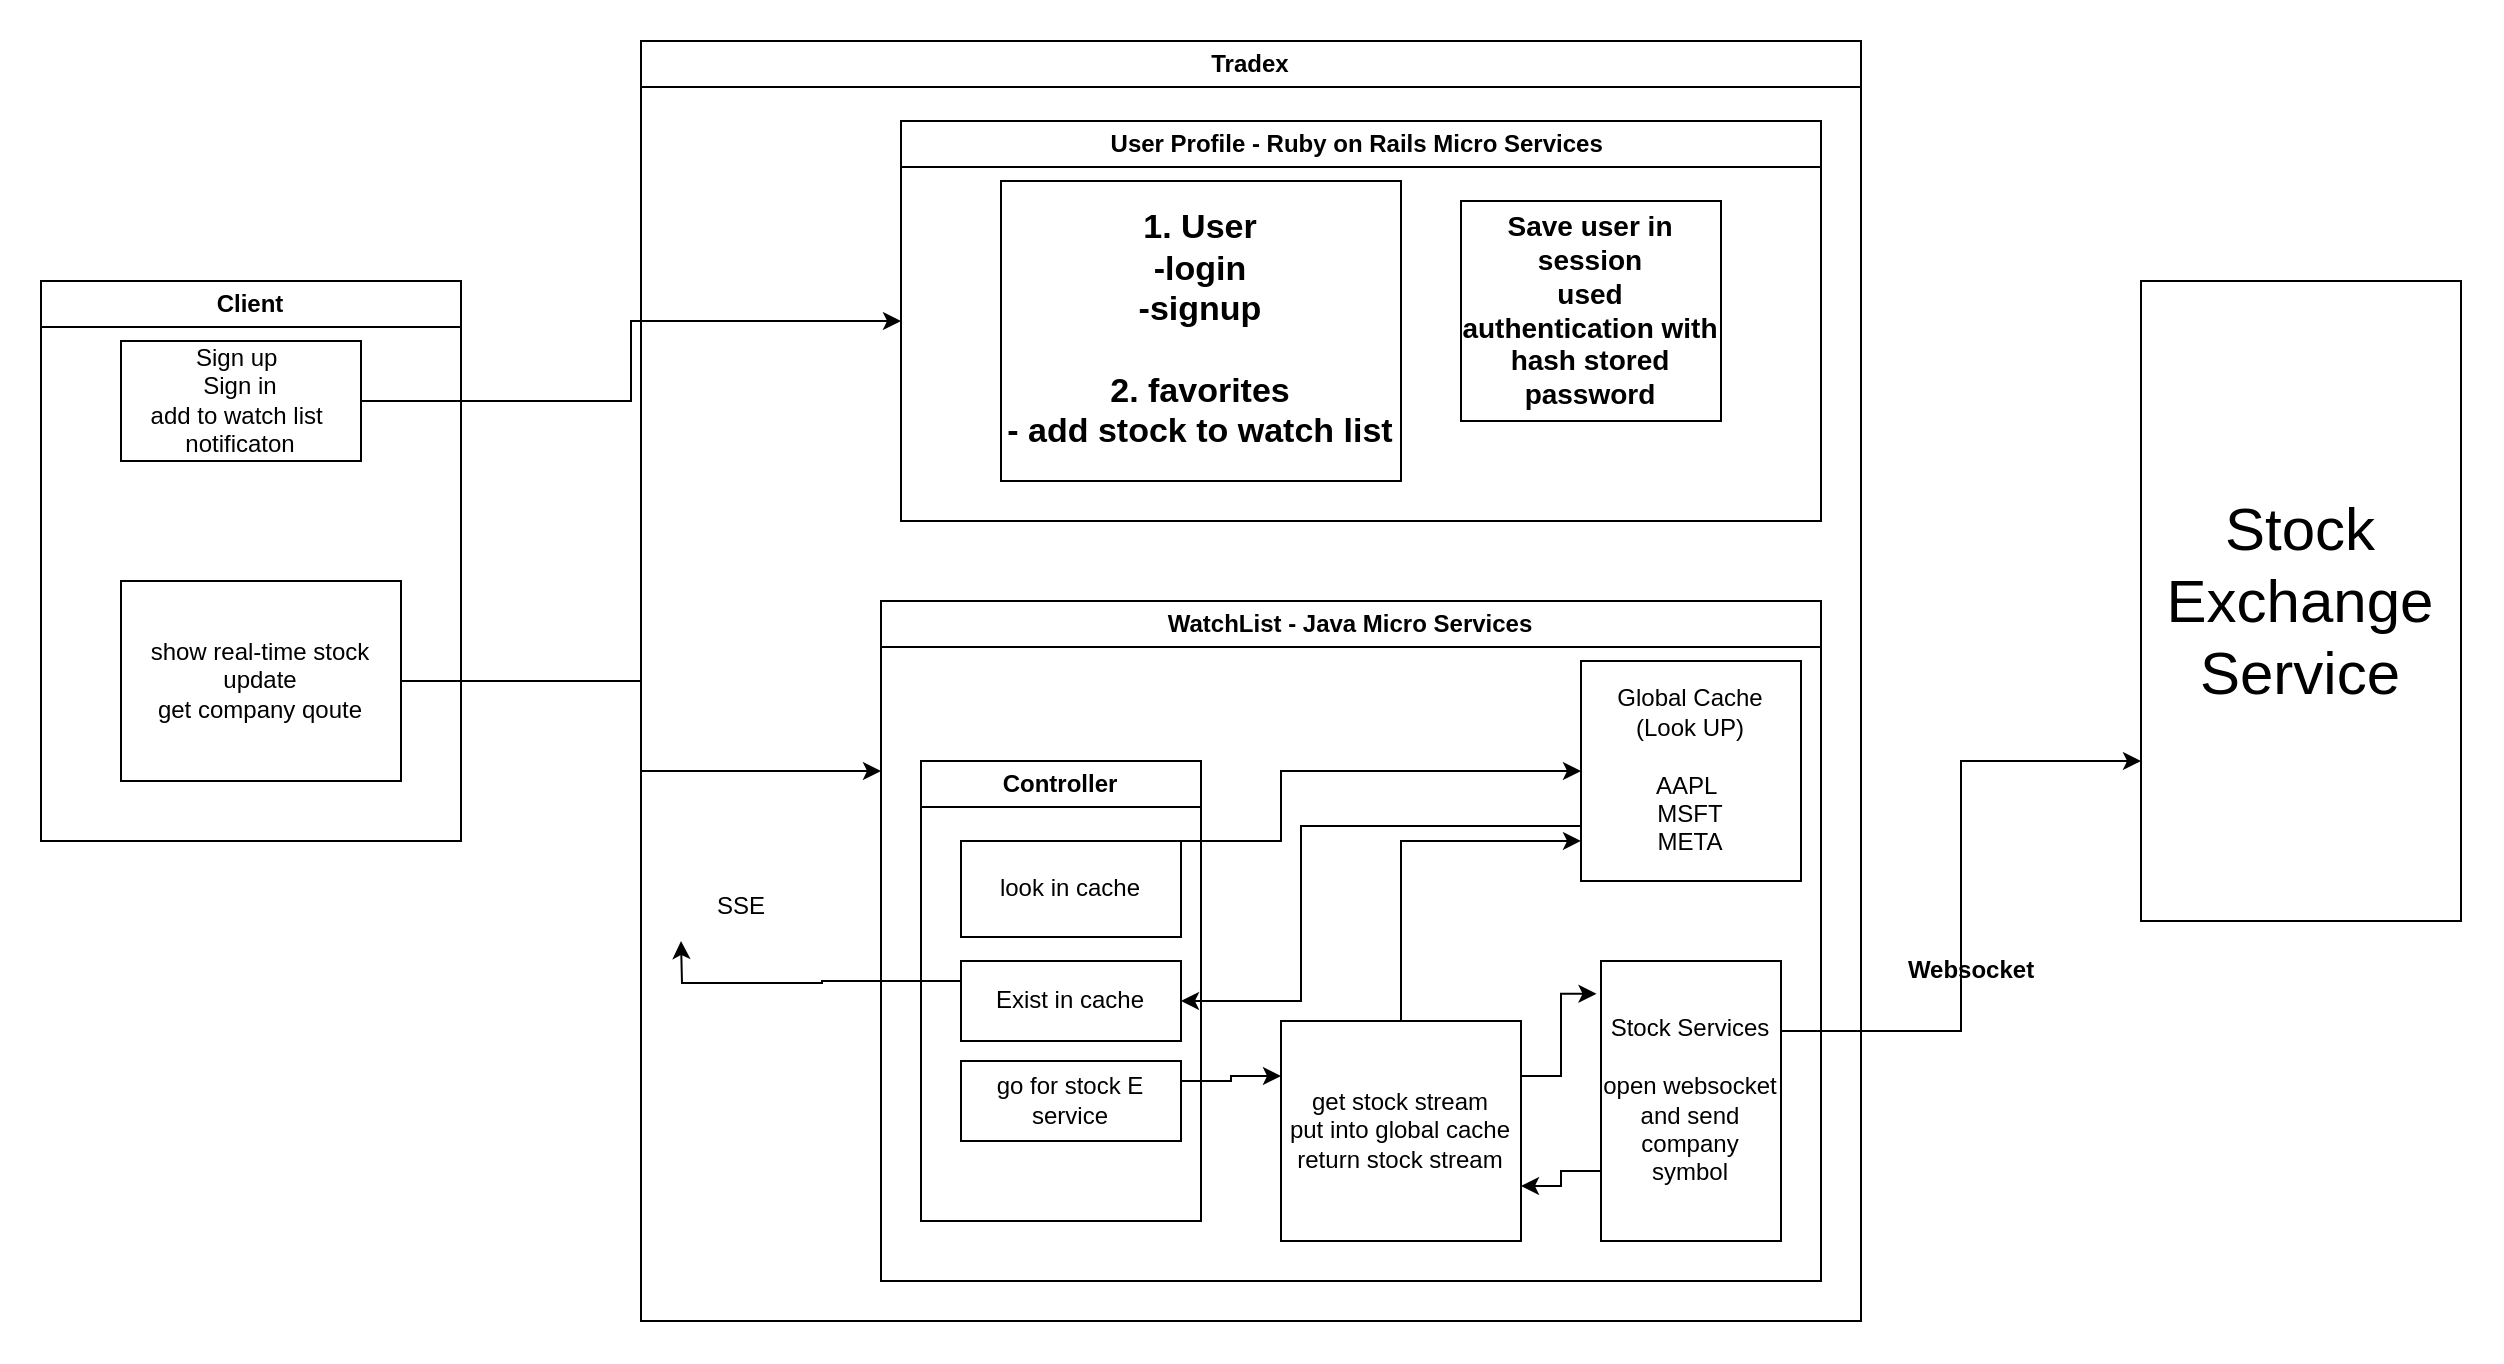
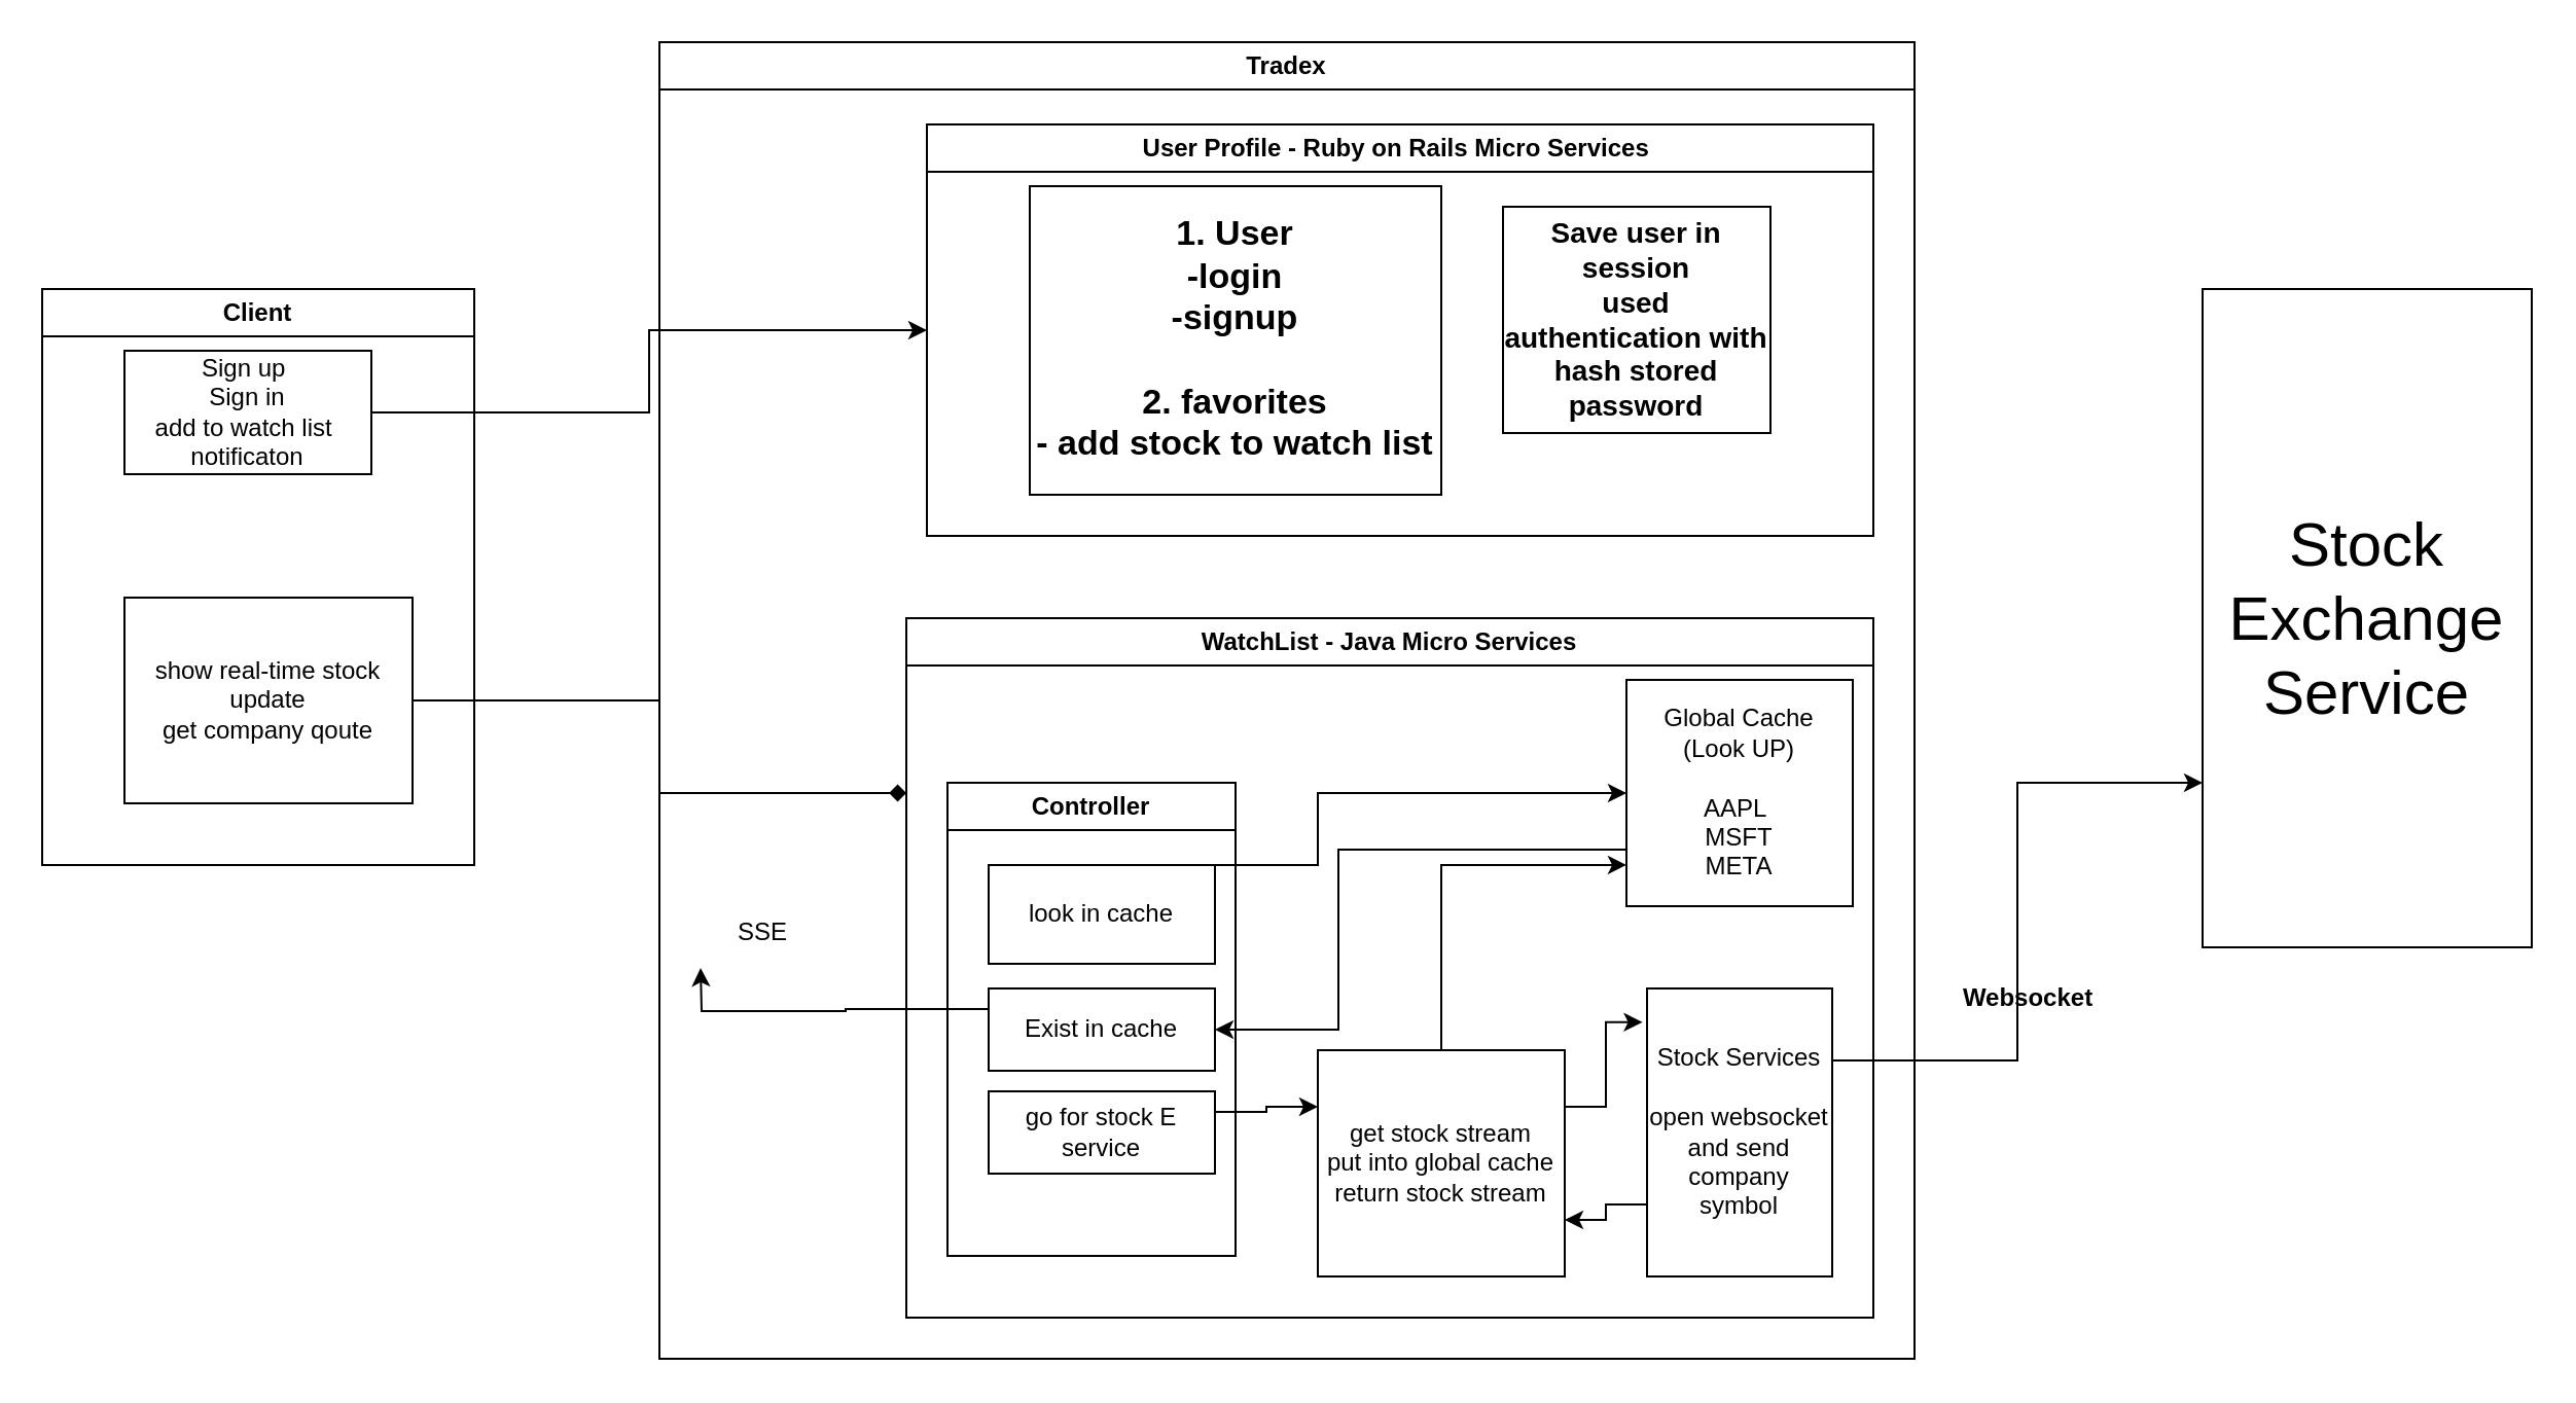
  <mxCell id="0" />
  <mxCell id="1" parent="0" />
  <mxCell id="2" value="&lt;font style=&quot;font-size: 30px;&quot;&gt;Stock Exchange Service&lt;/font&gt;" style="rounded=0;whiteSpace=wrap;html=1;" parent="1" vertex="1"><mxGeometry x="1070" y="140" width="160" height="320" as="geometry" /></mxCell>
  <mxCell id="3" value="Tradex" style="swimlane;whiteSpace=wrap;html=1;startSize=23;" parent="1" vertex="1"><mxGeometry x="320" y="20" width="610" height="640" as="geometry" /></mxCell>
  <mxCell id="4" value="User Profile - Ruby on Rails Micro Services&amp;nbsp;" style="swimlane;whiteSpace=wrap;html=1;" parent="3" vertex="1"><mxGeometry x="130" y="40" width="460" height="200" as="geometry" /></mxCell>
  <mxCell id="5" value="&lt;b style=&quot;font-size: 14px;&quot;&gt;Save user in session&lt;br&gt;used authentication with hash stored password&lt;/b&gt;" style="whiteSpace=wrap;html=1;" vertex="1" parent="4"><mxGeometry x="280" y="40" width="130" height="110" as="geometry" /></mxCell>
  <mxCell id="6" value="WatchList - Java Micro Services" style="swimlane;whiteSpace=wrap;html=1;" parent="3" vertex="1"><mxGeometry x="120" y="280" width="470" height="340" as="geometry" /></mxCell>
  <mxCell id="7" style="edgeStyle=orthogonalEdgeStyle;rounded=0;orthogonalLoop=1;jettySize=auto;html=1;exitX=0;exitY=0.75;exitDx=0;exitDy=0;entryX=1;entryY=0.5;entryDx=0;entryDy=0;" parent="6" source="8" target="13" edge="1"><mxGeometry relative="1" as="geometry"><Array as="points"><mxPoint x="210" y="113" /><mxPoint x="210" y="200" /></Array></mxGeometry></mxCell>
  <mxCell id="8" value="Global Cache&lt;br&gt;(Look UP)&lt;br&gt;&lt;br&gt;AAPL&amp;nbsp;&lt;br&gt;MSFT&lt;br&gt;META" style="whiteSpace=wrap;html=1;aspect=fixed;" parent="6" vertex="1"><mxGeometry x="350" y="30" width="110" height="110" as="geometry" /></mxCell>
  <mxCell id="9" style="edgeStyle=orthogonalEdgeStyle;rounded=0;orthogonalLoop=1;jettySize=auto;html=1;exitX=0;exitY=0.75;exitDx=0;exitDy=0;entryX=1;entryY=0.75;entryDx=0;entryDy=0;" parent="6" source="10" target="18" edge="1"><mxGeometry relative="1" as="geometry" /></mxCell>
  <mxCell id="10" value="Stock Services&lt;br&gt;&lt;br&gt;open websocket and send company symbol" style="whiteSpace=wrap;html=1;" parent="6" vertex="1"><mxGeometry x="360" y="180" width="90" height="140" as="geometry" /></mxCell>
  <mxCell id="11" value="Controller" style="swimlane;whiteSpace=wrap;html=1;" parent="6" vertex="1"><mxGeometry x="20" y="80" width="140" height="230" as="geometry" /></mxCell>
  <mxCell id="12" value="look in cache" style="whiteSpace=wrap;html=1;" parent="11" vertex="1"><mxGeometry x="20" y="40" width="110" height="48" as="geometry" /></mxCell>
  <mxCell id="13" value="Exist in cache" style="whiteSpace=wrap;html=1;" parent="11" vertex="1"><mxGeometry x="20" y="100" width="110" height="40" as="geometry" /></mxCell>
  <mxCell id="14" value="go for stock E service" style="whiteSpace=wrap;html=1;" parent="11" vertex="1"><mxGeometry x="20" y="150" width="110" height="40" as="geometry" /></mxCell>
  <mxCell id="15" style="edgeStyle=orthogonalEdgeStyle;rounded=0;orthogonalLoop=1;jettySize=auto;html=1;exitX=1;exitY=0.5;exitDx=0;exitDy=0;entryX=0;entryY=0.5;entryDx=0;entryDy=0;" parent="6" source="12" target="8" edge="1"><mxGeometry relative="1" as="geometry"><Array as="points"><mxPoint x="150" y="120" /><mxPoint x="200" y="120" /><mxPoint x="200" y="85" /></Array></mxGeometry></mxCell>
  <mxCell id="16" style="edgeStyle=orthogonalEdgeStyle;rounded=0;orthogonalLoop=1;jettySize=auto;html=1;exitX=0.5;exitY=0;exitDx=0;exitDy=0;entryX=0;entryY=0.818;entryDx=0;entryDy=0;entryPerimeter=0;" parent="6" source="18" target="8" edge="1"><mxGeometry relative="1" as="geometry" /></mxCell>
  <mxCell id="17" style="edgeStyle=orthogonalEdgeStyle;rounded=0;orthogonalLoop=1;jettySize=auto;html=1;exitX=1;exitY=0.25;exitDx=0;exitDy=0;entryX=-0.025;entryY=0.117;entryDx=0;entryDy=0;entryPerimeter=0;" parent="6" source="18" target="10" edge="1"><mxGeometry relative="1" as="geometry" /></mxCell>
  <mxCell id="18" value="get stock stream&lt;br&gt;put into global cache&lt;br&gt;return stock stream" style="whiteSpace=wrap;html=1;" parent="6" vertex="1"><mxGeometry x="200" y="210" width="120" height="110" as="geometry" /></mxCell>
  <mxCell id="19" style="edgeStyle=orthogonalEdgeStyle;rounded=0;orthogonalLoop=1;jettySize=auto;html=1;exitX=1;exitY=0.25;exitDx=0;exitDy=0;entryX=0;entryY=0.25;entryDx=0;entryDy=0;" parent="6" source="14" target="18" edge="1"><mxGeometry relative="1" as="geometry" /></mxCell>
  <mxCell id="20" value="&lt;b&gt;Websocket&lt;/b&gt;" style="text;html=1;align=center;verticalAlign=middle;resizable=0;points=[];autosize=1;strokeColor=none;fillColor=none;" parent="1" vertex="1"><mxGeometry x="940" y="470" width="90" height="30" as="geometry" /></mxCell>
  <mxCell id="21" value="&lt;font style=&quot;font-size: 17px;&quot;&gt;&lt;b&gt;1. User&lt;br&gt;-login&lt;br&gt;-signup&lt;br&gt;&lt;br&gt;2. favorites&lt;br&gt;- add stock to watch list&lt;/b&gt;&lt;/font&gt;" style="whiteSpace=wrap;html=1;" parent="1" vertex="1"><mxGeometry x="500" y="90" width="200" height="150" as="geometry" /></mxCell>
  <mxCell id="22" value="Client" style="swimlane;whiteSpace=wrap;html=1;" parent="1" vertex="1"><mxGeometry x="20" y="140" width="210" height="280" as="geometry" /></mxCell>
  <mxCell id="23" value="Sign up&amp;nbsp;&lt;br&gt;Sign in&lt;br&gt;add to watch list&amp;nbsp;&lt;br&gt;notificaton" style="whiteSpace=wrap;html=1;" parent="22" vertex="1"><mxGeometry x="40" y="30" width="120" height="60" as="geometry" /></mxCell>
  <mxCell id="24" value="show real-time stock update&lt;br&gt;get company qoute" style="whiteSpace=wrap;html=1;" parent="22" vertex="1"><mxGeometry x="40" y="150" width="140" height="100" as="geometry" /></mxCell>
  <mxCell id="25" style="edgeStyle=orthogonalEdgeStyle;rounded=0;orthogonalLoop=1;jettySize=auto;html=1;exitX=1;exitY=0.5;exitDx=0;exitDy=0;entryX=0;entryY=0.5;entryDx=0;entryDy=0;" parent="1" source="23" target="4" edge="1"><mxGeometry relative="1" as="geometry" /></mxCell>
- <mxCell id="26" style="edgeStyle=orthogonalEdgeStyle;rounded=0;orthogonalLoop=1;jettySize=auto;html=1;exitX=1;exitY=0.5;exitDx=0;exitDy=0;entryX=0;entryY=0.25;entryDx=0;entryDy=0;" parent="1" source="24" target="6" edge="1"><mxGeometry relative="1" as="geometry" /></mxCell>
+ <mxCell id="26" style="edgeStyle=orthogonalEdgeStyle;rounded=0;orthogonalLoop=1;jettySize=auto;html=1;exitX=1;exitY=0.5;exitDx=0;exitDy=0;entryX=0;entryY=0.25;entryDx=0;entryDy=0;endArrow=diamond;" parent="1" source="24" target="6" edge="1"><mxGeometry relative="1" as="geometry" /></mxCell>
  <mxCell id="27" value="SSE" style="text;html=1;align=center;verticalAlign=middle;resizable=0;points=[];autosize=1;strokeColor=none;fillColor=none;" parent="1" vertex="1"><mxGeometry x="345" y="438" width="50" height="30" as="geometry" /></mxCell>
  <mxCell id="28" style="edgeStyle=orthogonalEdgeStyle;rounded=0;orthogonalLoop=1;jettySize=auto;html=1;exitX=0;exitY=0.25;exitDx=0;exitDy=0;" parent="1" source="13" edge="1"><mxGeometry relative="1" as="geometry"><mxPoint x="340" y="470" as="targetPoint" /></mxGeometry></mxCell>
  <mxCell id="29" style="edgeStyle=orthogonalEdgeStyle;rounded=0;orthogonalLoop=1;jettySize=auto;html=1;exitX=1;exitY=0.25;exitDx=0;exitDy=0;entryX=0;entryY=0.75;entryDx=0;entryDy=0;" parent="1" source="10" target="2" edge="1"><mxGeometry relative="1" as="geometry" /></mxCell>
